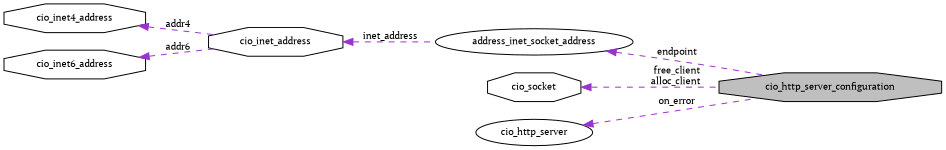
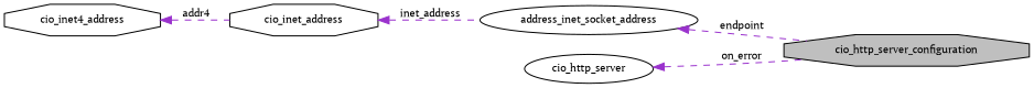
  digraph {
    fontname="PT Serif"
    rankdir=LR
    node [color=black fillcolor=white fontname="PT Serif" fontsize=10 shape=octagon style=filled]
    edge [color=darkorchid3 dir=back fontname="PT Serif" fontsize=10 labelfontname=Helvetica labelfontsize=10 style=dashed]
    n1 [fillcolor=grey75 fontcolor=black height=0.2 label=cio_http_server_configuration width=0.4]
    n2 [height=0.2 label=address_inet_socket_address shape=ellipse width=0.4]
    n3 [height=0.2 label=cio_inet_address width=0.4]
    n4 [height=0.2 label=cio_inet4_address width=0.4]
-   n5 [height=0.2 label=cio_inet6_address width=0.4]
-   n6 [height=0.2 label=cio_socket width=0.4]
    n7 [height=0.2 label=cio_http_server shape=ellipse width=0.4]
    n2 -> n1 [label=" endpoint"]
    n3 -> n2 [label=" inet_address"]
    n4 -> n3 [label=" addr4"]
-   n5 -> n3 [label=" addr6"]
-   n6 -> n1 [label=" free_client\nalloc_client"]
    n7 -> n1 [label=" on_error"]
  }
